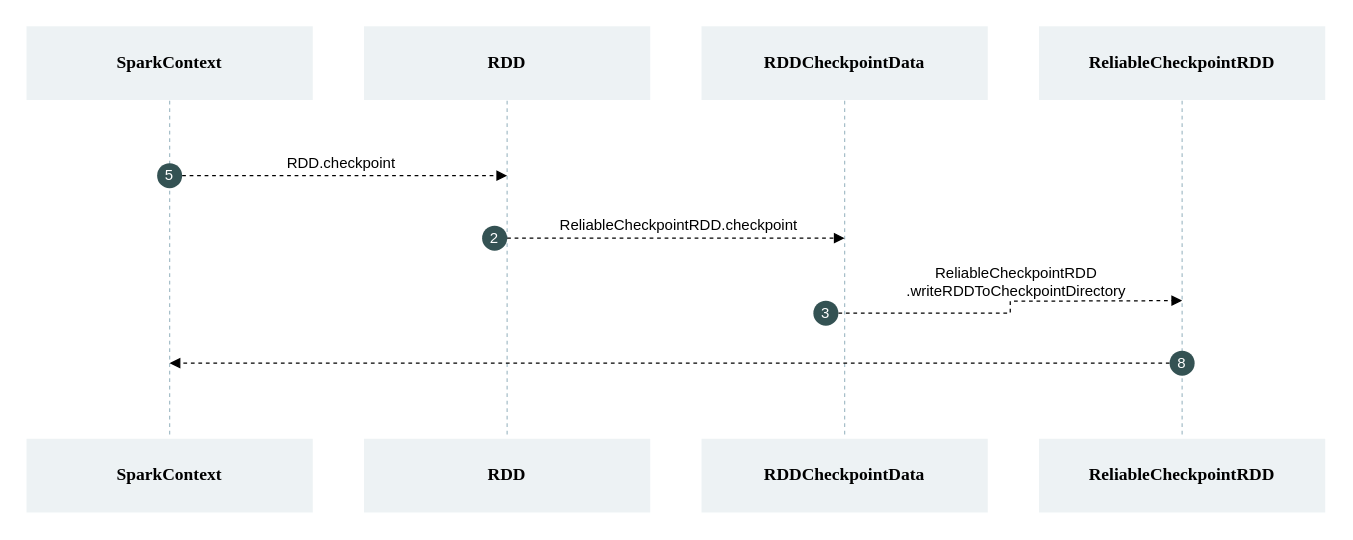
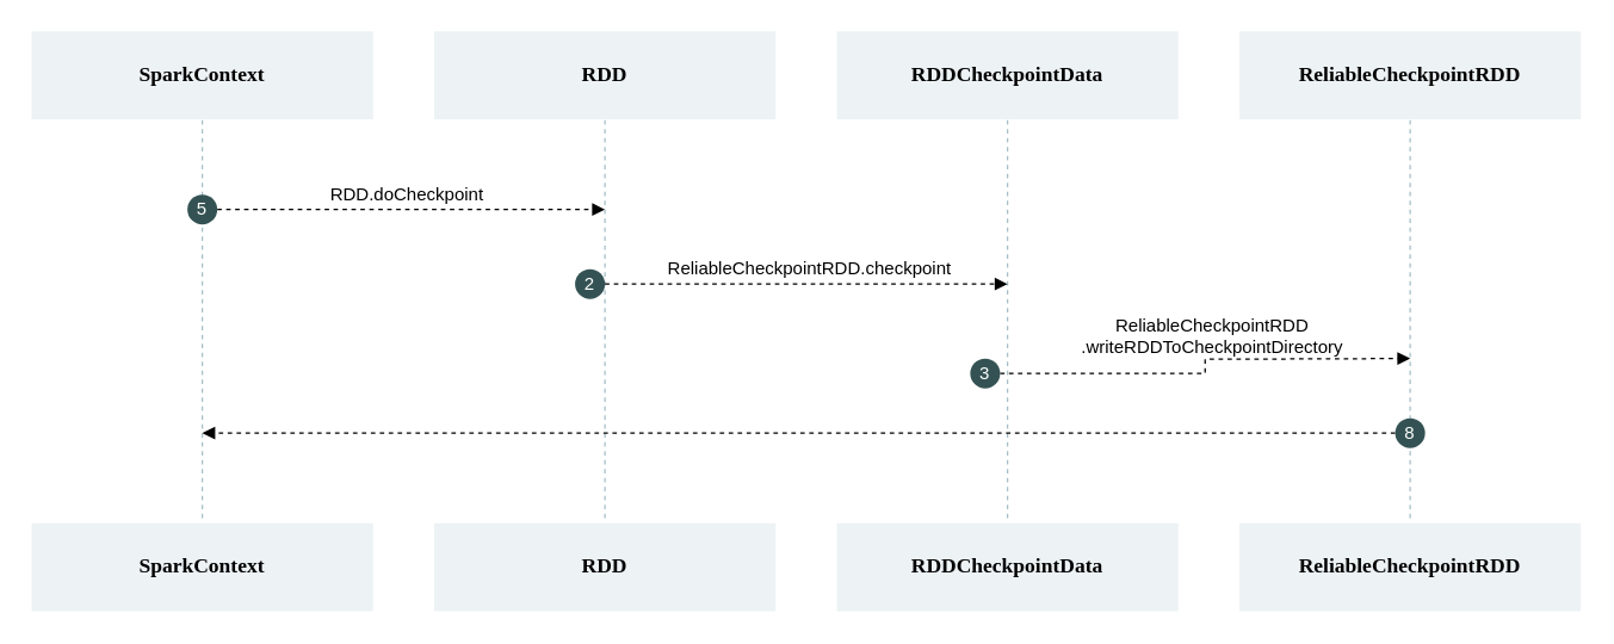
  <mxCell id="0" />
  <mxCell id="1" parent="0" />
  <mxCell id="2" value="&lt;div style=&quot;font-size: 10.5pt&quot;&gt;RDD&lt;/div&gt;" style="rounded=0;whiteSpace=wrap;html=1;strokeColor=#FFFFFF;fillColor=#EDF2F4;fontStyle=1;fontFamily=Georgia;" parent="1" vertex="1"><mxGeometry x="290" y="20" width="230" height="60" as="geometry" /></mxCell>
  <mxCell id="3" value="&lt;div style=&quot;font-size: 10.5pt&quot;&gt;SparkContext&lt;br&gt;&lt;/div&gt;" style="rounded=0;whiteSpace=wrap;html=1;strokeColor=#FFFFFF;fillColor=#EDF2F4;fontStyle=1;fontFamily=Georgia;" parent="1" vertex="1"><mxGeometry x="20" y="20" width="230" height="60" as="geometry" /></mxCell>
  <mxCell id="4" value="&lt;div&gt;&lt;span style=&quot;font-size: 14px&quot;&gt;RDDCheckpointData&lt;/span&gt;&lt;/div&gt;" style="rounded=0;whiteSpace=wrap;html=1;strokeColor=#FFFFFF;fillColor=#EDF2F4;fontStyle=1;fontFamily=Georgia;" parent="1" vertex="1"><mxGeometry x="560" y="20" width="230" height="60" as="geometry" /></mxCell>
  <mxCell id="5" value="&lt;div&gt;&lt;span style=&quot;font-size: 14px&quot;&gt;ReliableCheckpointRDD&lt;/span&gt;&lt;br&gt;&lt;/div&gt;" style="rounded=0;whiteSpace=wrap;html=1;strokeColor=#FFFFFF;fillColor=#EDF2F4;fontStyle=1;fontFamily=Georgia;" parent="1" vertex="1"><mxGeometry x="830" y="20" width="230" height="60" as="geometry" /></mxCell>
  <mxCell id="6" value="&lt;div style=&quot;font-size: 10.5pt&quot;&gt;RDD&lt;br&gt;&lt;/div&gt;" style="rounded=0;whiteSpace=wrap;html=1;strokeColor=#FFFFFF;fillColor=#EDF2F4;fontStyle=1;fontFamily=Georgia;" parent="1" vertex="1"><mxGeometry x="290" y="350" width="230" height="60" as="geometry" /></mxCell>
  <mxCell id="7" value="&lt;div style=&quot;font-size: 10.5pt&quot;&gt;SparkContext&lt;br&gt;&lt;/div&gt;" style="rounded=0;whiteSpace=wrap;html=1;strokeColor=#FFFFFF;fillColor=#EDF2F4;fontStyle=1;fontFamily=Georgia;" parent="1" vertex="1"><mxGeometry x="20" y="350" width="230" height="60" as="geometry" /></mxCell>
  <mxCell id="8" value="&lt;div&gt;&lt;span style=&quot;font-size: 14px&quot;&gt;RDDCheckpointData&lt;/span&gt;&lt;br&gt;&lt;/div&gt;" style="rounded=0;whiteSpace=wrap;html=1;strokeColor=#FFFFFF;fillColor=#EDF2F4;fontStyle=1;fontFamily=Georgia;" parent="1" vertex="1"><mxGeometry x="560" y="350" width="230" height="60" as="geometry" /></mxCell>
  <mxCell id="9" style="edgeStyle=orthogonalEdgeStyle;rounded=0;orthogonalLoop=1;jettySize=auto;html=1;fontSize=12;endArrow=none;endFill=0;endSize=4;dashed=1;strokeColor=#A7BFC9;exitX=0.5;exitY=1;exitDx=0;exitDy=0;entryX=0.5;entryY=0;entryDx=0;entryDy=0;" parent="1" source="3" target="7" edge="1"><mxGeometry relative="1" as="geometry"><mxPoint x="118.5" y="80" as="sourcePoint" /><mxPoint x="135" y="540" as="targetPoint" /></mxGeometry></mxCell>
  <mxCell id="10" style="edgeStyle=orthogonalEdgeStyle;rounded=0;orthogonalLoop=1;jettySize=auto;html=1;fontSize=12;endArrow=none;endFill=0;endSize=4;dashed=1;strokeColor=#A7BFC9;exitX=0.5;exitY=1;exitDx=0;exitDy=0;entryX=0.5;entryY=0;entryDx=0;entryDy=0;" parent="1" source="2" target="6" edge="1"><mxGeometry relative="1" as="geometry"><mxPoint x="250" y="100" as="sourcePoint" /><mxPoint x="250" y="560" as="targetPoint" /></mxGeometry></mxCell>
  <mxCell id="11" style="edgeStyle=orthogonalEdgeStyle;rounded=0;orthogonalLoop=1;jettySize=auto;html=1;fontSize=12;endArrow=none;endFill=0;endSize=4;dashed=1;strokeColor=#A7BFC9;exitX=0.5;exitY=1;exitDx=0;exitDy=0;entryX=0.5;entryY=0;entryDx=0;entryDy=0;" parent="1" source="4" target="8" edge="1"><mxGeometry relative="1" as="geometry"><mxPoint x="560" y="100" as="sourcePoint" /><mxPoint x="560" y="560" as="targetPoint" /></mxGeometry></mxCell>
  <mxCell id="12" style="edgeStyle=orthogonalEdgeStyle;rounded=0;orthogonalLoop=1;jettySize=auto;html=1;fontSize=12;endArrow=none;endFill=0;endSize=4;dashed=1;strokeColor=#A7BFC9;exitX=0.5;exitY=1;exitDx=0;exitDy=0;entryX=0.5;entryY=0;entryDx=0;entryDy=0;" parent="1" source="5" edge="1" target="24"><mxGeometry relative="1" as="geometry"><mxPoint x="850" y="100" as="sourcePoint" /><mxPoint x="945" y="450" as="targetPoint" /></mxGeometry></mxCell>
  <mxCell id="13" style="edgeStyle=orthogonalEdgeStyle;rounded=0;orthogonalLoop=1;jettySize=auto;html=1;fontColor=#345253;endArrow=block;endFill=1;dashed=1;" parent="1" source="14" edge="1"><mxGeometry relative="1" as="geometry"><mxPoint x="405" y="140" as="targetPoint" /></mxGeometry></mxCell>
  <mxCell id="14" value="&lt;font color=&quot;#ffffff&quot; style=&quot;font-size: 12px&quot;&gt;5&lt;/font&gt;" style="ellipse;whiteSpace=wrap;html=1;aspect=fixed;strokeColor=none;fillColor=#345253;fontSize=12;" parent="1" vertex="1"><mxGeometry x="125" y="130" width="20" height="20" as="geometry" /></mxCell>
- <mxCell id="15" value="RDD.checkpoint" style="text;html=1;strokeColor=none;fillColor=none;align=center;verticalAlign=middle;whiteSpace=wrap;rounded=0;fontSize=12;" parent="1" vertex="1"><mxGeometry x="145" y="120" width="255" height="20" as="geometry" /></mxCell>
+ <mxCell id="15" value="RDD.doCheckpoint" style="text;html=1;strokeColor=none;fillColor=none;align=center;verticalAlign=middle;whiteSpace=wrap;rounded=0;fontSize=12;" parent="1" vertex="1"><mxGeometry x="145" y="120" width="255" height="20" as="geometry" /></mxCell>
  <mxCell id="16" style="edgeStyle=orthogonalEdgeStyle;rounded=0;orthogonalLoop=1;jettySize=auto;html=1;dashed=1;fontColor=#345253;endArrow=block;endFill=1;strokeColor=#000000;" parent="1" source="17" edge="1"><mxGeometry relative="1" as="geometry"><mxPoint x="675" y="190" as="targetPoint" /></mxGeometry></mxCell>
  <mxCell id="17" value="&lt;font color=&quot;#ffffff&quot; style=&quot;font-size: 12px&quot;&gt;2&lt;/font&gt;" style="ellipse;whiteSpace=wrap;html=1;aspect=fixed;strokeColor=none;fillColor=#345253;fontSize=12;" parent="1" vertex="1"><mxGeometry x="385" y="180" width="20" height="20" as="geometry" /></mxCell>
  <mxCell id="18" value="ReliableCheckpointRDD.checkpoint" style="text;html=1;strokeColor=none;fillColor=none;align=center;verticalAlign=middle;whiteSpace=wrap;rounded=0;fontSize=12;" parent="1" vertex="1"><mxGeometry x="415" y="170" width="255" height="20" as="geometry" /></mxCell>
  <mxCell id="19" style="edgeStyle=orthogonalEdgeStyle;rounded=0;orthogonalLoop=1;jettySize=auto;html=1;dashed=1;fontColor=#345253;endArrow=block;endFill=1;strokeColor=#000000;" parent="1" source="20" edge="1"><mxGeometry relative="1" as="geometry"><mxPoint x="945" y="240" as="targetPoint" /></mxGeometry></mxCell>
  <mxCell id="20" value="&lt;font color=&quot;#ffffff&quot; style=&quot;font-size: 12px&quot;&gt;3&lt;/font&gt;" style="ellipse;whiteSpace=wrap;html=1;aspect=fixed;strokeColor=none;fillColor=#345253;fontSize=12;" parent="1" vertex="1"><mxGeometry x="650" y="240" width="20" height="20" as="geometry" /></mxCell>
  <mxCell id="21" value="ReliableCheckpointRDD&lt;br&gt;.writeRDDToCheckpointDirectory" style="text;html=1;strokeColor=none;fillColor=none;align=center;verticalAlign=middle;whiteSpace=wrap;rounded=0;fontSize=12;" parent="1" vertex="1"><mxGeometry x="685" y="210" width="255" height="30" as="geometry" /></mxCell>
  <mxCell id="22" style="edgeStyle=orthogonalEdgeStyle;rounded=0;orthogonalLoop=1;jettySize=auto;html=1;dashed=1;fontColor=#345253;endArrow=block;endFill=1;strokeColor=#000000;" parent="1" source="23" edge="1"><mxGeometry relative="1" as="geometry"><mxPoint x="135" y="290" as="targetPoint" /></mxGeometry></mxCell>
  <mxCell id="23" value="&lt;font color=&quot;#ffffff&quot; style=&quot;font-size: 12px&quot;&gt;8&lt;/font&gt;" style="ellipse;whiteSpace=wrap;html=1;aspect=fixed;strokeColor=none;fillColor=#345253;fontSize=12;" parent="1" vertex="1"><mxGeometry x="935" y="280" width="20" height="20" as="geometry" /></mxCell>
  <mxCell id="24" value="&lt;div&gt;&lt;span style=&quot;font-size: 14px&quot;&gt;ReliableCheckpointRDD&lt;/span&gt;&lt;br&gt;&lt;/div&gt;" style="rounded=0;whiteSpace=wrap;html=1;strokeColor=#FFFFFF;fillColor=#EDF2F4;fontStyle=1;fontFamily=Georgia;" parent="1" vertex="1"><mxGeometry x="830" y="350" width="230" height="60" as="geometry" /></mxCell>
